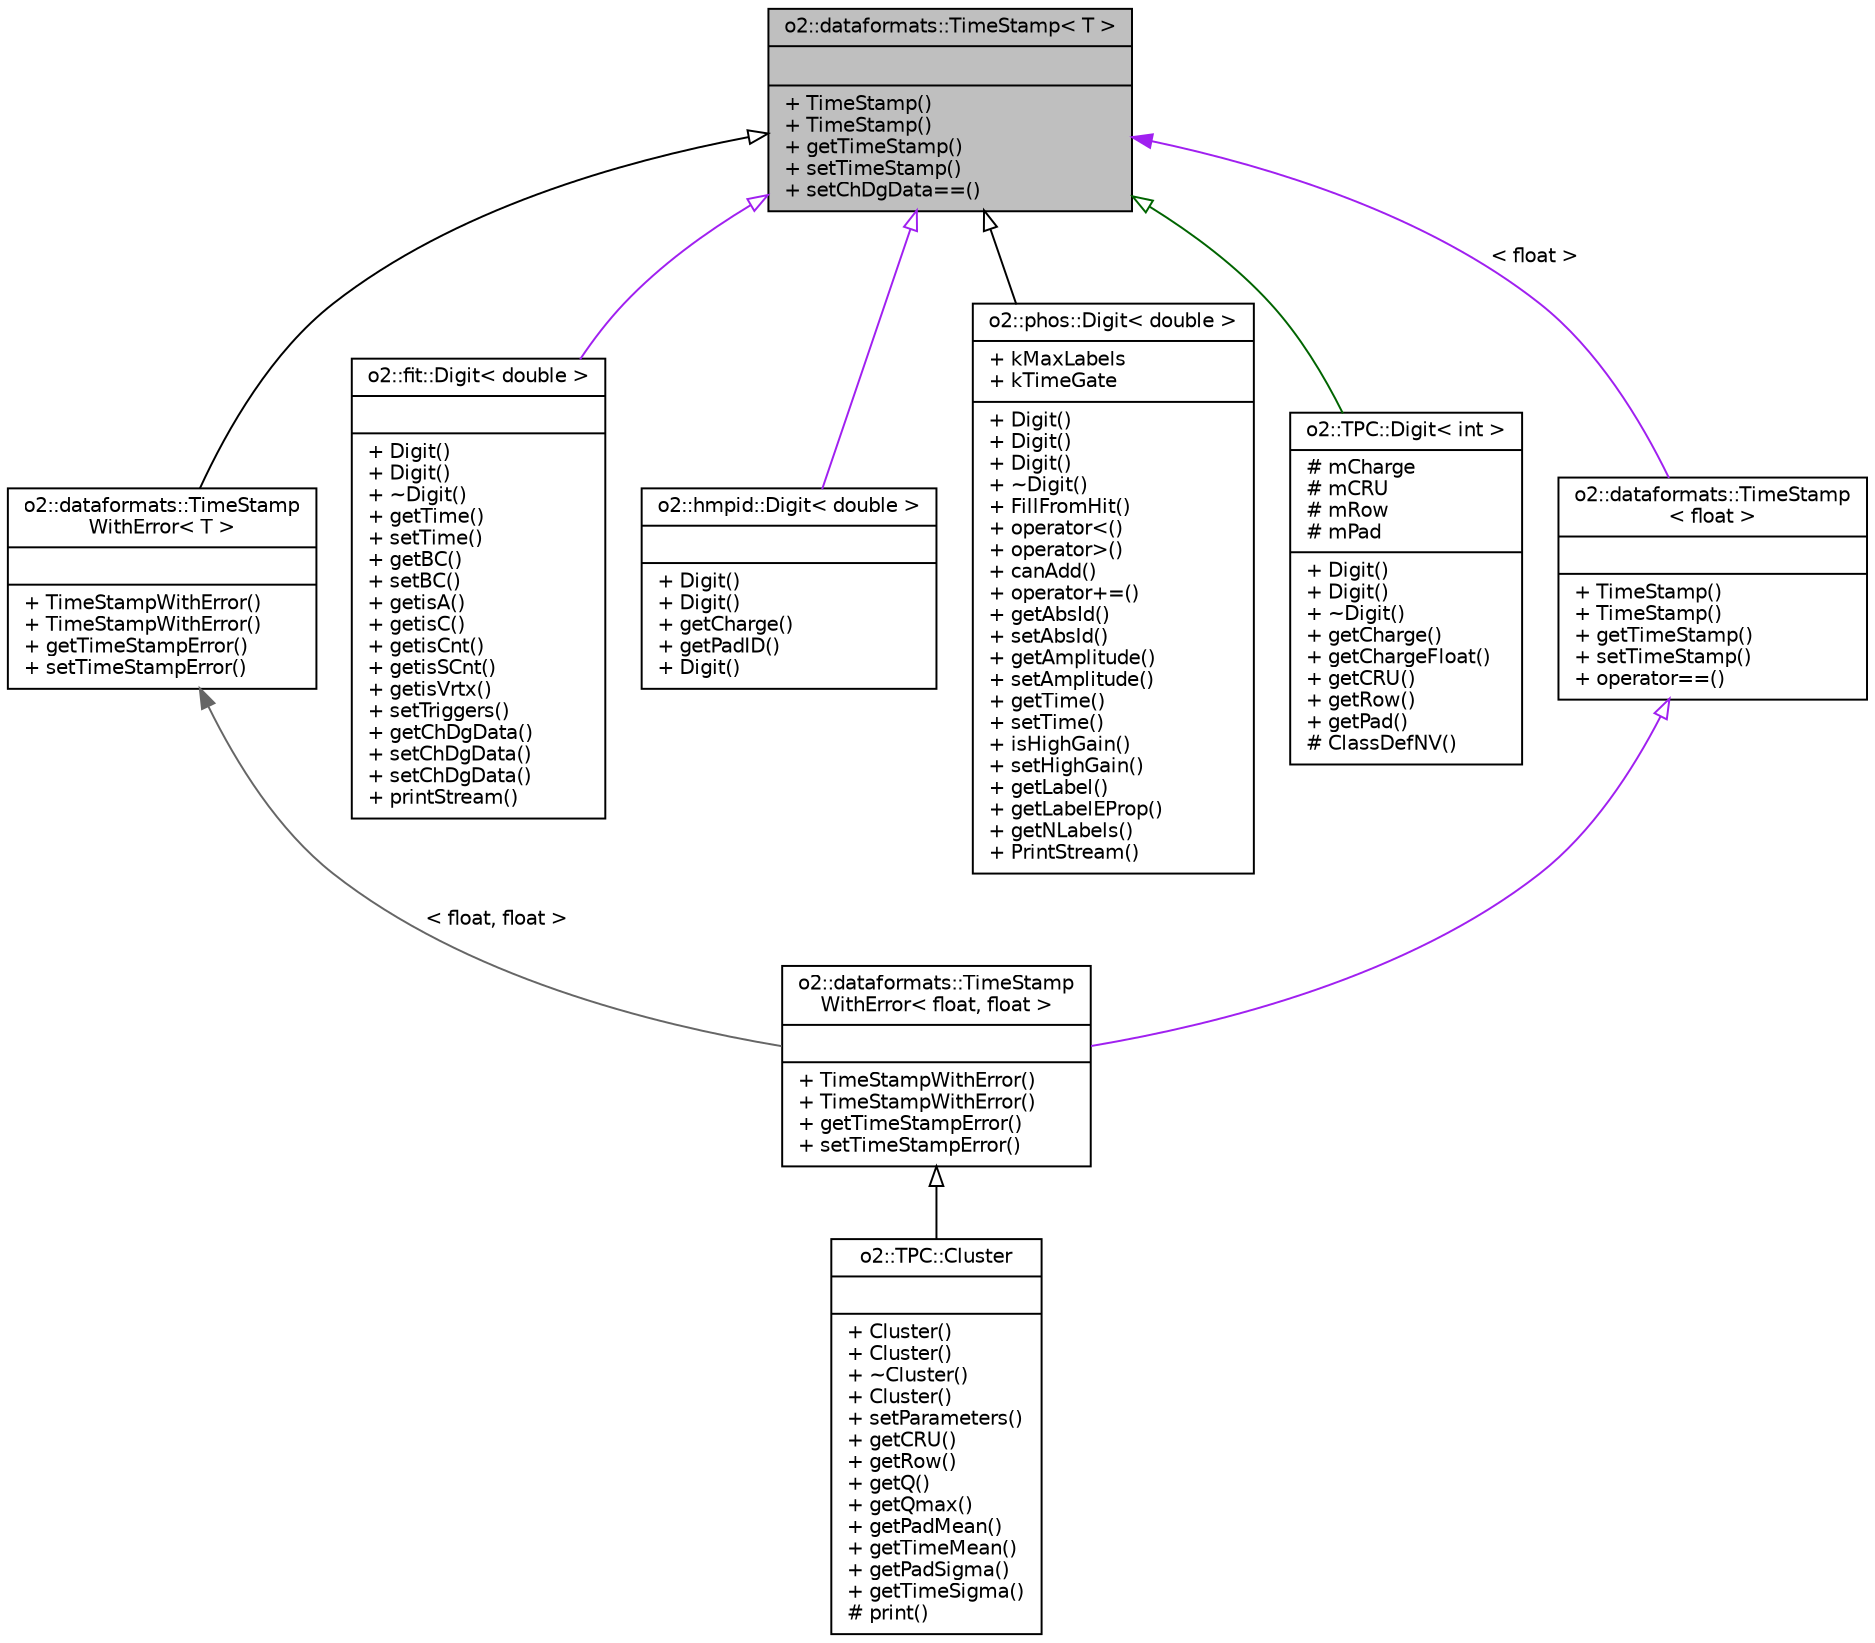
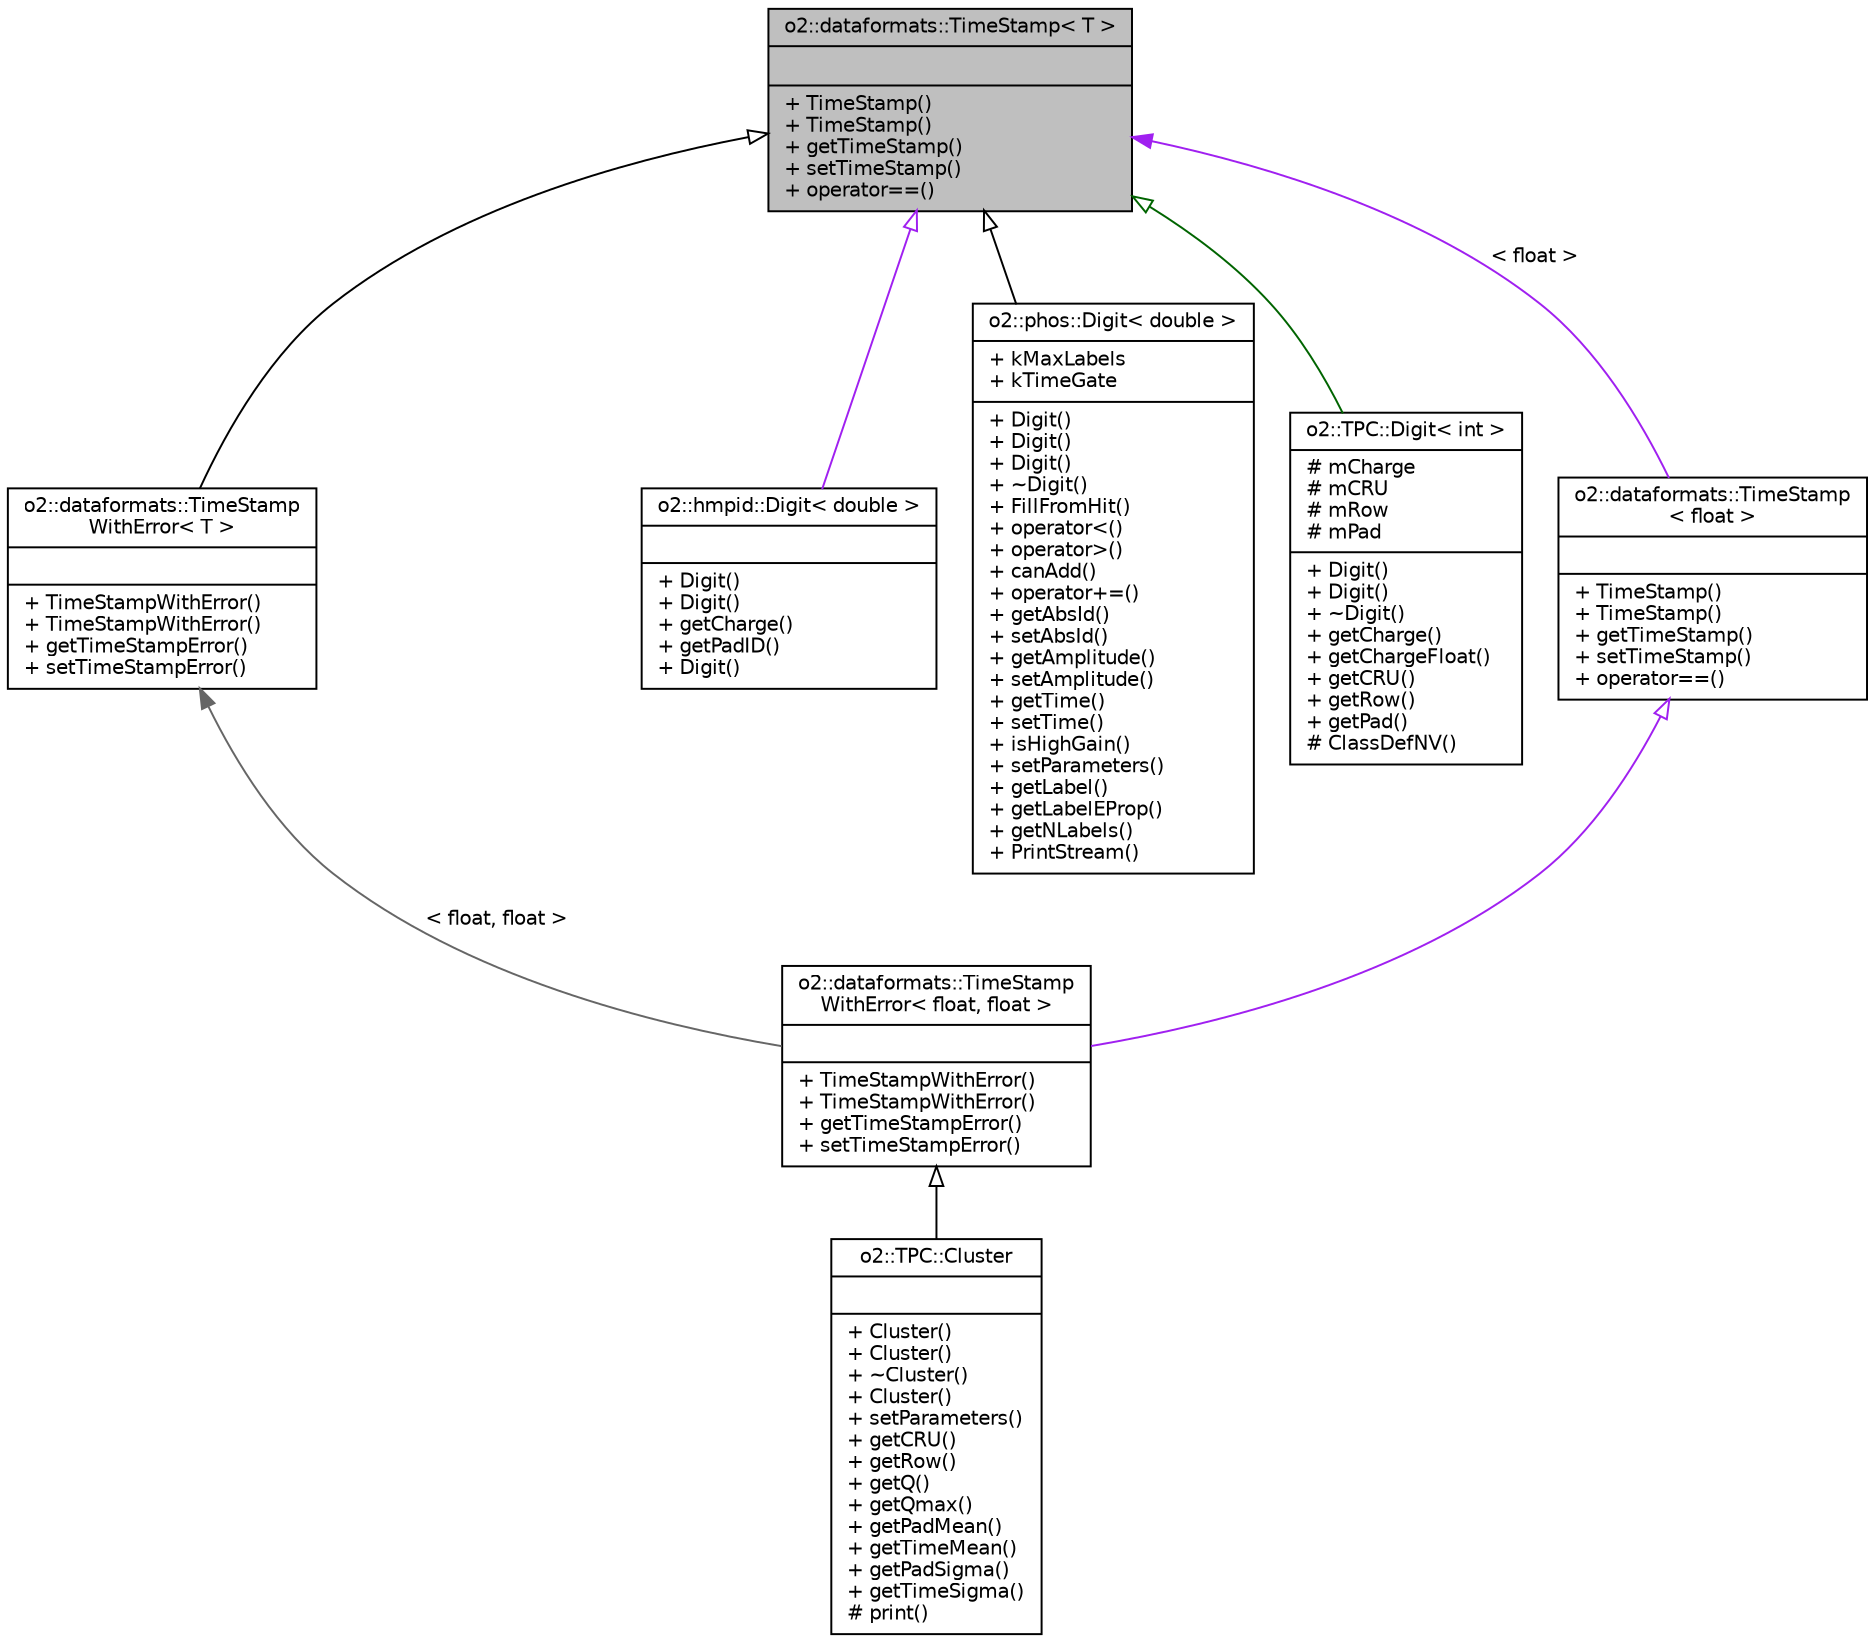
  digraph {
    node [color=black fontname=Helvetica fontsize=10 shape=record]
    edge [arrowtail=onormal color=purple dir=back fontname=Helvetica fontsize=10 labelfontname=Helvetica labelfontsize=10 style=solid]
-   n1 [fillcolor=grey75 fontcolor=black height=0.2 label="{o2::dataformats::TimeStamp\< T \>\n||+ TimeStamp()\l+ TimeStamp()\l+ getTimeStamp()\l+ setTimeStamp()\l+ setChDgData==()\l}" style=filled width=0.4]
+   n1 [fillcolor=grey75 fontcolor=black height=0.2 label="{o2::dataformats::TimeStamp\< T \>\n||+ TimeStamp()\l+ TimeStamp()\l+ getTimeStamp()\l+ setTimeStamp()\l+ operator==()\l}" style=filled width=0.4]
    n2 [height=0.2 label="{o2::dataformats::TimeStamp\lWithError\< T \>\n||+ TimeStampWithError()\l+ TimeStampWithError()\l+ getTimeStampError()\l+ setTimeStampError()\l}" width=0.4]
-   n3 [height=0.2 label="{o2::fit::Digit\< double \>\n||+ Digit()\l+ Digit()\l+ ~Digit()\l+ getTime()\l+ setTime()\l+ getBC()\l+ setBC()\l+ getisA()\l+ getisC()\l+ getisCnt()\l+ getisSCnt()\l+ getisVrtx()\l+ setTriggers()\l+ getChDgData()\l+ setChDgData()\l+ setChDgData()\l+ printStream()\l}" width=0.4]
    n4 [height=0.2 label="{o2::hmpid::Digit\< double \>\n||+ Digit()\l+ Digit()\l+ getCharge()\l+ getPadID()\l+ Digit()\l}" width=0.4]
-   n5 [height=0.2 label="{o2::phos::Digit\< double \>\n|+ kMaxLabels\l+ kTimeGate\l|+ Digit()\l+ Digit()\l+ Digit()\l+ ~Digit()\l+ FillFromHit()\l+ operator\<()\l+ operator\>()\l+ canAdd()\l+ operator+=()\l+ getAbsId()\l+ setAbsId()\l+ getAmplitude()\l+ setAmplitude()\l+ getTime()\l+ setTime()\l+ isHighGain()\l+ setHighGain()\l+ getLabel()\l+ getLabelEProp()\l+ getNLabels()\l+ PrintStream()\l}" width=0.4]
+   n5 [height=0.2 label="{o2::phos::Digit\< double \>\n|+ kMaxLabels\l+ kTimeGate\l|+ Digit()\l+ Digit()\l+ Digit()\l+ ~Digit()\l+ FillFromHit()\l+ operator\<()\l+ operator\>()\l+ canAdd()\l+ operator+=()\l+ getAbsId()\l+ setAbsId()\l+ getAmplitude()\l+ setAmplitude()\l+ getTime()\l+ setTime()\l+ isHighGain()\l+ setParameters()\l+ getLabel()\l+ getLabelEProp()\l+ getNLabels()\l+ PrintStream()\l}" width=0.4]
    n6 [height=0.2 label="{o2::TPC::Digit\< int \>\n|# mCharge\l# mCRU\l# mRow\l# mPad\l|+ Digit()\l+ Digit()\l+ ~Digit()\l+ getCharge()\l+ getChargeFloat()\l+ getCRU()\l+ getRow()\l+ getPad()\l# ClassDefNV()\l}" width=0.4]
    n7 [height=0.2 label="{o2::dataformats::TimeStamp\l\< float \>\n||+ TimeStamp()\l+ TimeStamp()\l+ getTimeStamp()\l+ setTimeStamp()\l+ operator==()\l}" width=0.4]
    n8 [height=0.2 label="{o2::dataformats::TimeStamp\lWithError\< float, float \>\n||+ TimeStampWithError()\l+ TimeStampWithError()\l+ getTimeStampError()\l+ setTimeStampError()\l}" width=0.4]
    n9 [height=0.2 label="{o2::TPC::Cluster\n||+ Cluster()\l+ Cluster()\l+ ~Cluster()\l+ Cluster()\l+ setParameters()\l+ getCRU()\l+ getRow()\l+ getQ()\l+ getQmax()\l+ getPadMean()\l+ getTimeMean()\l+ getPadSigma()\l+ getTimeSigma()\l# print()\l}" width=0.4]
    n1 -> n2 [color=black]
-   n1 -> n3
    n1 -> n4
    n1 -> n5 [color=black]
    n1 -> n6 [color=darkgreen]
    n1 -> n7 [label=" \< float \>" arrowtail=""]
    n2 -> n8 [color=gray40 label=" \< float, float \>" arrowtail=""]
    n7 -> n8
    n8 -> n9 [color=black]
  }
